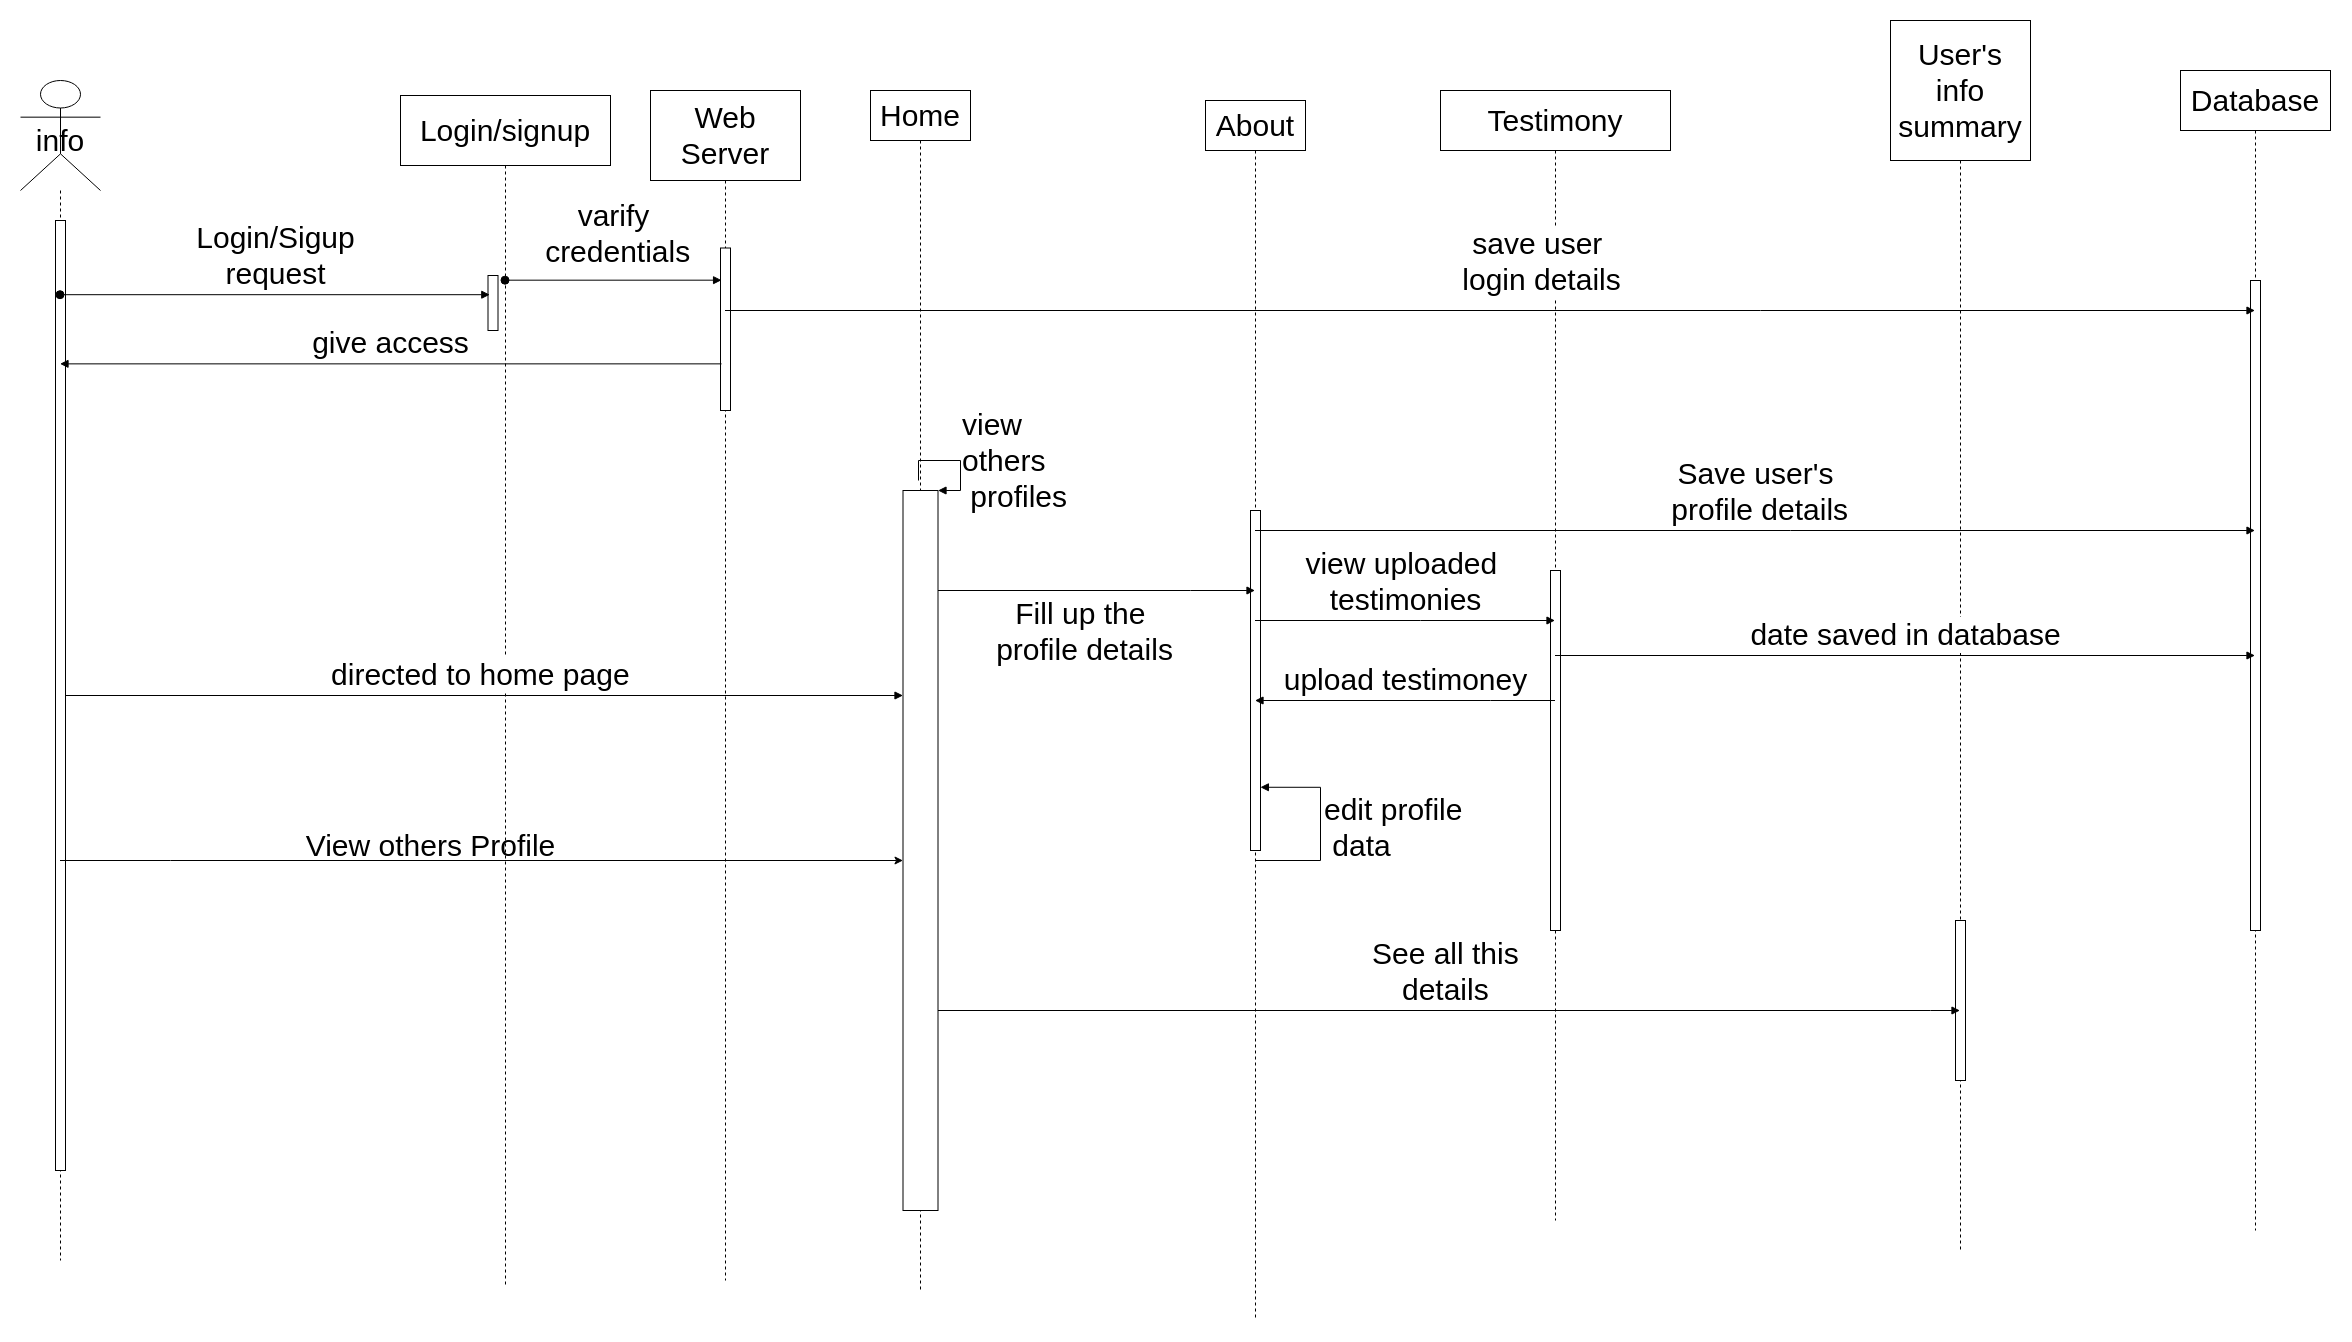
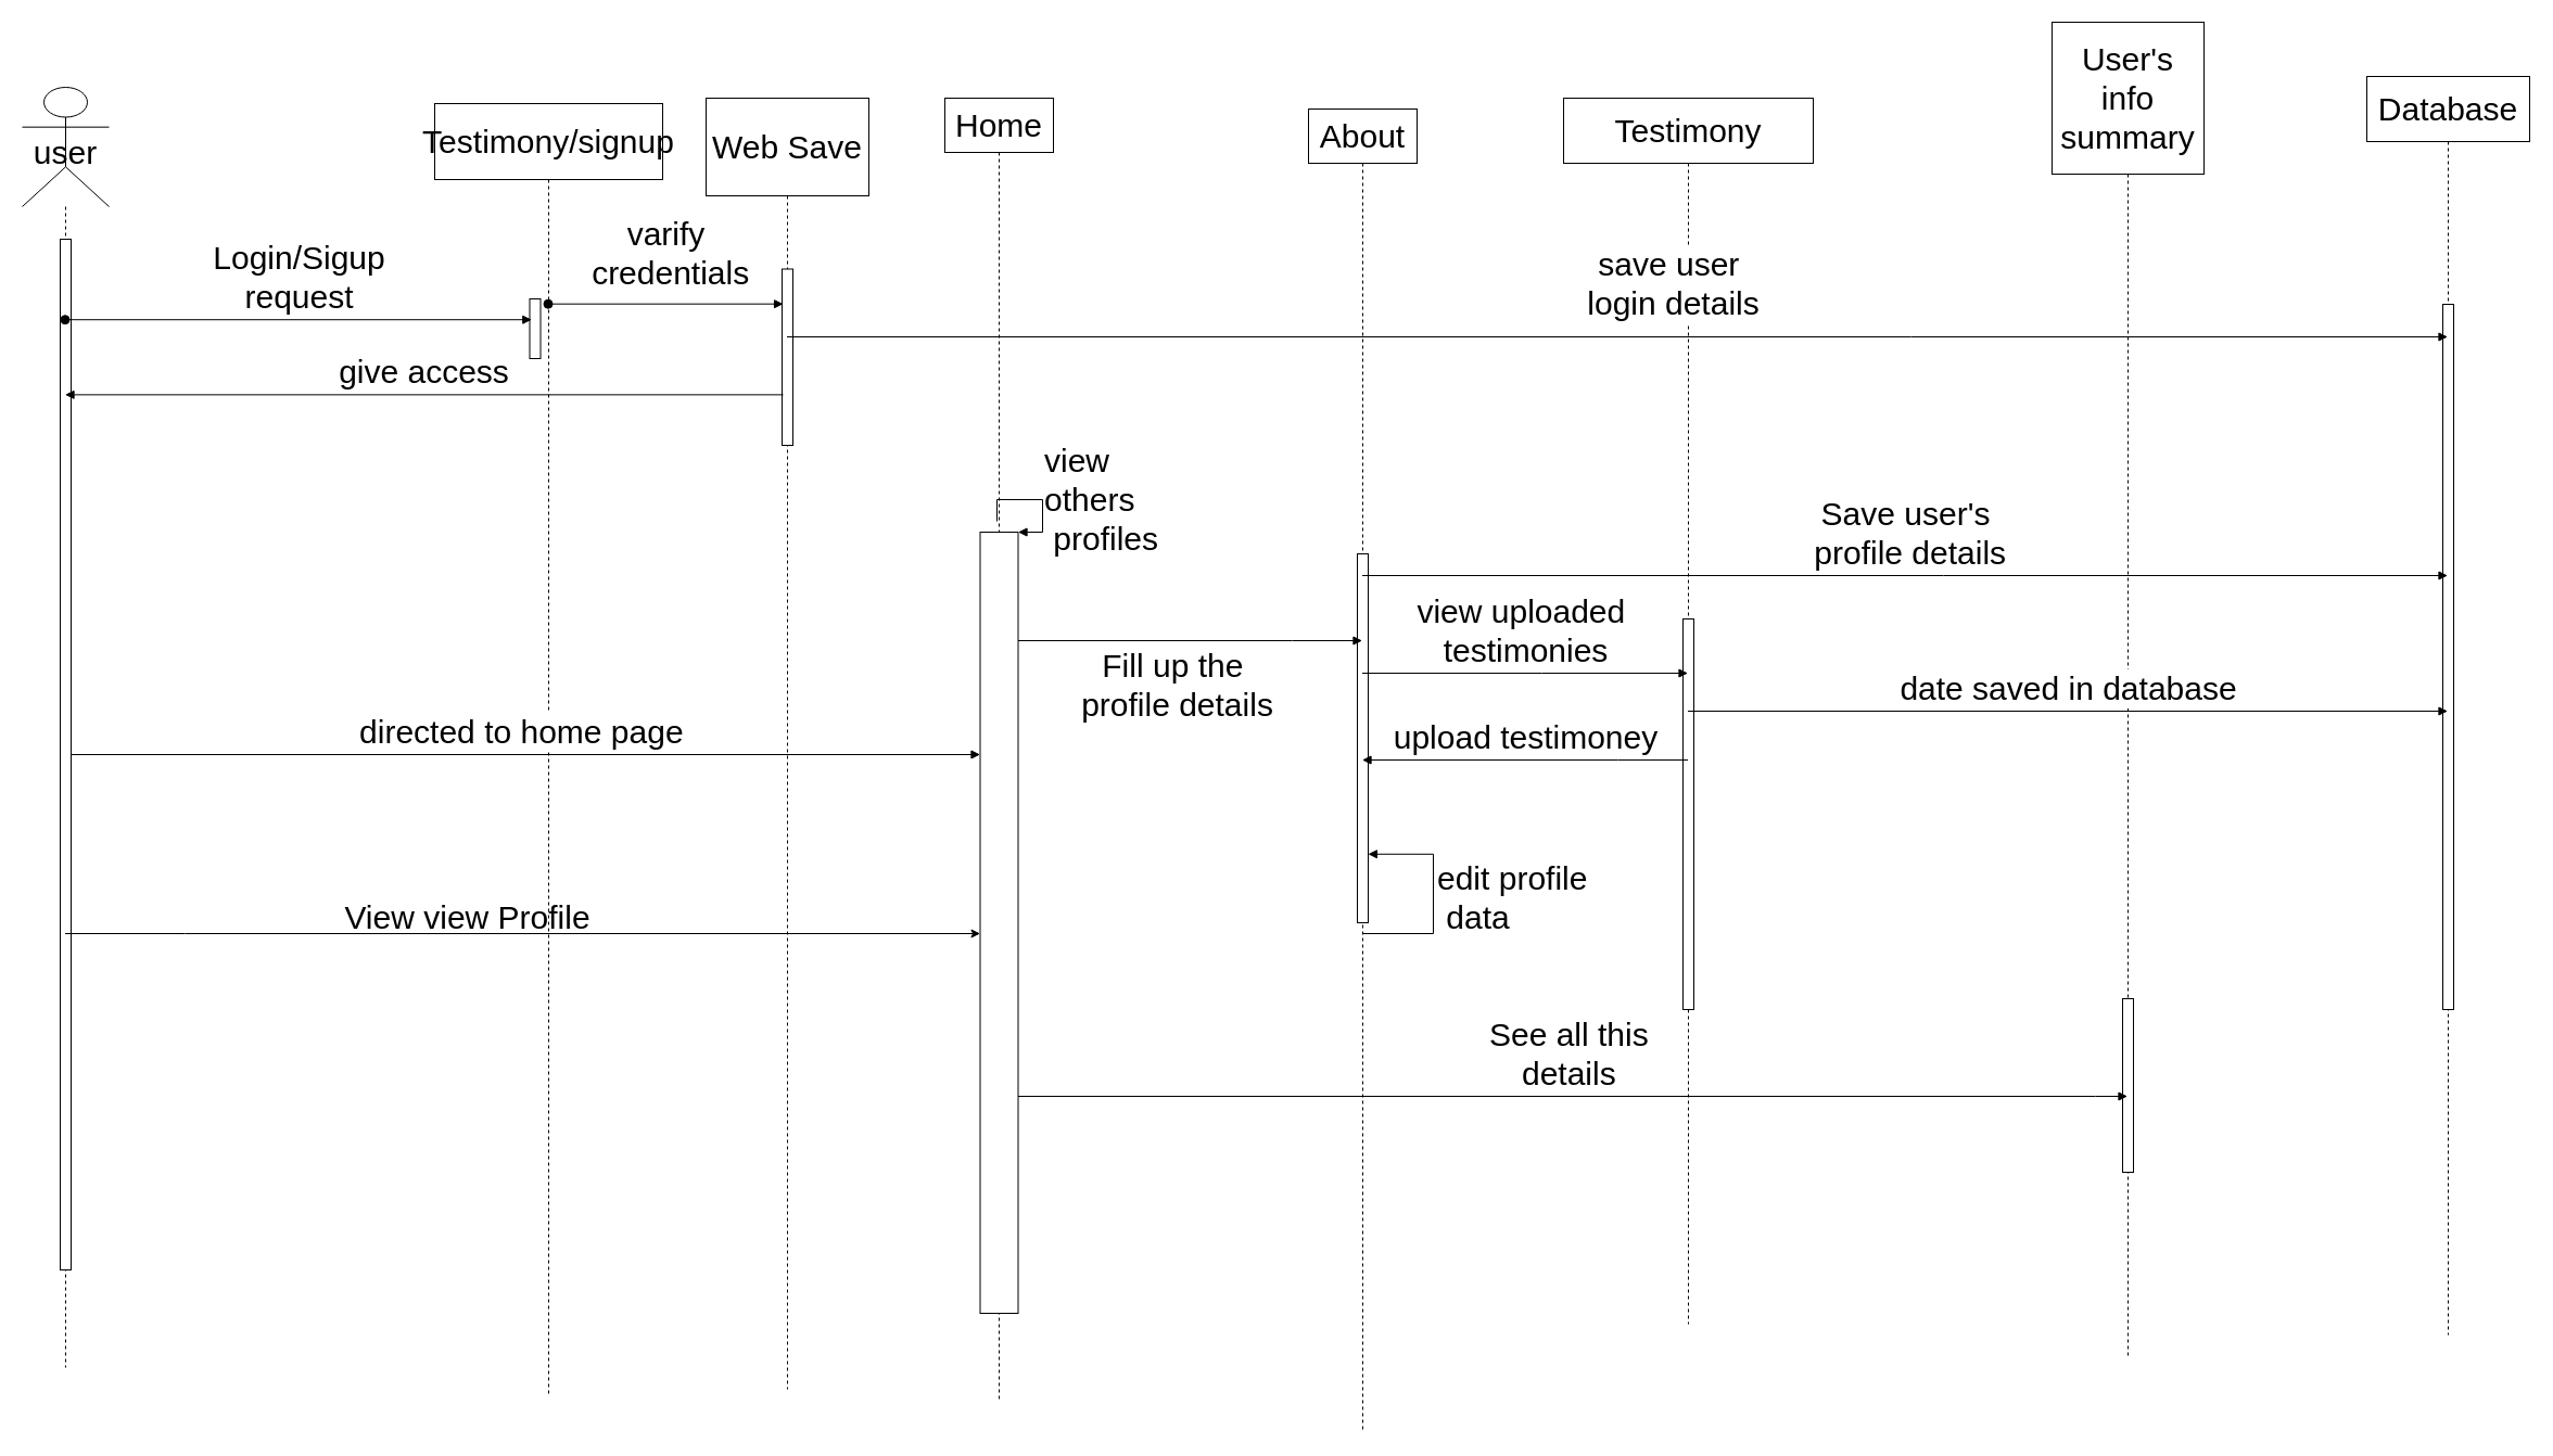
  <mxCell id="0" />
  <mxCell id="1" parent="0" />
- <mxCell id="2" value="Login/signup" style="shape=umlLifeline;perimeter=lifelinePerimeter;whiteSpace=wrap;html=1;container=1;collapsible=0;recursiveResize=0;outlineConnect=0;fontSize=30;size=70;" parent="1" vertex="1"><mxGeometry x="400" y="95" width="210" height="1190" as="geometry" /></mxCell>
+ <mxCell id="2" value="Testimony/signup" style="shape=umlLifeline;perimeter=lifelinePerimeter;whiteSpace=wrap;html=1;container=1;collapsible=0;recursiveResize=0;outlineConnect=0;fontSize=30;size=70;" parent="1" vertex="1"><mxGeometry x="400" y="95" width="210" height="1190" as="geometry" /></mxCell>
  <mxCell id="3" value="" style="html=1;points=[];perimeter=orthogonalPerimeter;fontSize=30;" parent="2" vertex="1"><mxGeometry x="87.5" y="180" width="10" height="55" as="geometry" /></mxCell>
- <mxCell id="4" value="&lt;font style=&quot;font-size: 30px;&quot;&gt;View others Profile&lt;/font&gt;" style="text;html=1;align=center;verticalAlign=middle;resizable=0;points=[];autosize=1;strokeColor=none;fillColor=none;fontSize=30;fontFamily=Helvetica;" vertex="1" parent="2"><mxGeometry x="-105" y="730" width="270" height="40" as="geometry" /></mxCell>
- <mxCell id="5" value="&lt;font style=&quot;font-size: 30px;&quot;&gt;info&lt;/font&gt;" style="shape=umlLifeline;participant=umlActor;perimeter=lifelinePerimeter;whiteSpace=wrap;html=1;container=1;collapsible=0;recursiveResize=0;verticalAlign=top;spacingTop=36;outlineConnect=0;size=110;" parent="1" vertex="1"><mxGeometry x="20" y="80" width="80" height="1180" as="geometry" /></mxCell>
+ <mxCell id="4" value="&lt;font style=&quot;font-size: 30px;&quot;&gt;View view Profile&lt;/font&gt;" style="text;html=1;align=center;verticalAlign=middle;resizable=0;points=[];autosize=1;strokeColor=none;fillColor=none;fontSize=30;fontFamily=Helvetica;" vertex="1" parent="2"><mxGeometry x="-105" y="730" width="270" height="40" as="geometry" /></mxCell>
+ <mxCell id="5" value="&lt;font style=&quot;font-size: 30px;&quot;&gt;user&lt;/font&gt;" style="shape=umlLifeline;participant=umlActor;perimeter=lifelinePerimeter;whiteSpace=wrap;html=1;container=1;collapsible=0;recursiveResize=0;verticalAlign=top;spacingTop=36;outlineConnect=0;size=110;" parent="1" vertex="1"><mxGeometry x="20" y="80" width="80" height="1180" as="geometry" /></mxCell>
  <mxCell id="6" value="" style="html=1;points=[];perimeter=orthogonalPerimeter;fontSize=30;" parent="5" vertex="1"><mxGeometry x="35" y="140" width="10" height="950" as="geometry" /></mxCell>
  <mxCell id="7" value="About" style="shape=umlLifeline;perimeter=lifelinePerimeter;whiteSpace=wrap;html=1;container=1;collapsible=0;recursiveResize=0;outlineConnect=0;fontSize=30;size=50;" parent="1" vertex="1"><mxGeometry x="1205" y="100" width="100" height="1220" as="geometry" /></mxCell>
  <mxCell id="8" value="" style="html=1;points=[];perimeter=orthogonalPerimeter;fontSize=30;" parent="7" vertex="1"><mxGeometry x="45" y="410" width="10" height="340" as="geometry" /></mxCell>
  <mxCell id="9" value="edit profile&lt;br&gt;&amp;nbsp;data" style="edgeStyle=orthogonalEdgeStyle;html=1;align=left;spacingLeft=2;endArrow=block;rounded=0;entryX=0.988;entryY=0.814;fontSize=30;entryDx=0;entryDy=0;entryPerimeter=0;" parent="7" source="7" target="8" edge="1"><mxGeometry relative="1" as="geometry"><mxPoint x="165" y="760" as="sourcePoint" /><Array as="points"><mxPoint x="115" y="760" /><mxPoint x="115" y="687" /></Array><mxPoint x="170" y="780" as="targetPoint" /></mxGeometry></mxCell>
  <mxCell id="10" value="Home" style="shape=umlLifeline;perimeter=lifelinePerimeter;whiteSpace=wrap;html=1;container=1;collapsible=0;recursiveResize=0;outlineConnect=0;fontSize=30;size=50;" parent="1" vertex="1"><mxGeometry x="870" y="90" width="100" height="1200" as="geometry" /></mxCell>
  <mxCell id="11" value="" style="html=1;points=[];perimeter=orthogonalPerimeter;fontSize=30;" parent="10" vertex="1"><mxGeometry x="32.5" y="400" width="35" height="720" as="geometry" /></mxCell>
  <mxCell id="12" value="view &lt;br&gt;others&lt;br&gt;&amp;nbsp;profiles&amp;nbsp;" style="edgeStyle=orthogonalEdgeStyle;html=1;align=left;spacingLeft=2;endArrow=block;rounded=0;entryX=1;entryY=0;fontSize=30;" parent="10" target="11" edge="1"><mxGeometry x="-0.134" y="-10" relative="1" as="geometry"><mxPoint x="48" y="390" as="sourcePoint" /><Array as="points"><mxPoint x="48" y="370" /><mxPoint x="90" y="370" /><mxPoint x="90" y="400" /></Array><mxPoint x="10" y="-10" as="offset" /></mxGeometry></mxCell>
  <mxCell id="13" value="Testimony" style="shape=umlLifeline;perimeter=lifelinePerimeter;whiteSpace=wrap;html=1;container=1;collapsible=0;recursiveResize=0;outlineConnect=0;fontSize=30;size=60;" parent="1" vertex="1"><mxGeometry x="1440" y="90" width="230" height="1130" as="geometry" /></mxCell>
  <mxCell id="14" value="" style="html=1;points=[];perimeter=orthogonalPerimeter;fontSize=30;" parent="13" vertex="1"><mxGeometry x="110" y="480" width="10" height="360" as="geometry" /></mxCell>
  <mxCell id="15" value="User's info&lt;br&gt;summary" style="shape=umlLifeline;perimeter=lifelinePerimeter;whiteSpace=wrap;html=1;container=1;collapsible=0;recursiveResize=0;outlineConnect=0;fontSize=30;size=140;" parent="1" vertex="1"><mxGeometry x="1890" y="20" width="140" height="1230" as="geometry" /></mxCell>
  <mxCell id="16" value="" style="html=1;points=[];perimeter=orthogonalPerimeter;fontSize=30;" parent="15" vertex="1"><mxGeometry x="65" y="900" width="10" height="160" as="geometry" /></mxCell>
  <mxCell id="17" value="Database" style="shape=umlLifeline;perimeter=lifelinePerimeter;whiteSpace=wrap;html=1;container=1;collapsible=0;recursiveResize=0;outlineConnect=0;fontSize=30;size=60;" parent="1" vertex="1"><mxGeometry x="2180" y="70" width="150" height="1160" as="geometry" /></mxCell>
  <mxCell id="18" value="" style="html=1;points=[];perimeter=orthogonalPerimeter;fontSize=30;" parent="17" vertex="1"><mxGeometry x="70" y="210" width="10" height="650" as="geometry" /></mxCell>
  <mxCell id="19" value="Login/Sigup &lt;br&gt;request" style="html=1;verticalAlign=bottom;startArrow=oval;endArrow=block;startSize=8;rounded=0;fontSize=30;entryX=0.179;entryY=0.349;entryDx=0;entryDy=0;entryPerimeter=0;" parent="1" source="5" target="3" edge="1"><mxGeometry relative="1" as="geometry"><mxPoint x="-5" y="690" as="sourcePoint" /><mxPoint x="480" y="273" as="targetPoint" /></mxGeometry></mxCell>
- <mxCell id="20" value="Web Server" style="shape=umlLifeline;perimeter=lifelinePerimeter;whiteSpace=wrap;html=1;container=1;collapsible=0;recursiveResize=0;outlineConnect=0;fontSize=30;size=90;" parent="1" vertex="1"><mxGeometry x="650" y="90" width="150" height="1190" as="geometry" /></mxCell>
+ <mxCell id="20" value="Web Save" style="shape=umlLifeline;perimeter=lifelinePerimeter;whiteSpace=wrap;html=1;container=1;collapsible=0;recursiveResize=0;outlineConnect=0;fontSize=30;size=90;" parent="1" vertex="1"><mxGeometry x="650" y="90" width="150" height="1190" as="geometry" /></mxCell>
  <mxCell id="21" value="" style="html=1;points=[];perimeter=orthogonalPerimeter;fontSize=30;" parent="20" vertex="1"><mxGeometry x="70" y="157.5" width="10" height="162.5" as="geometry" /></mxCell>
  <mxCell id="22" value="varify&lt;br&gt;&amp;nbsp;credentials&lt;br&gt;&lt;ol style=&quot;margin: 0px; padding: 0px 0px 0px 20px; display: flex; flex-direction: column; color: rgb(32, 33, 36); font-family: arial, sans-serif; font-size: medium; text-align: start;&quot; class=&quot;eQJLDd&quot;&gt;&lt;li style=&quot;margin: 0px; padding: 0px; list-style: none;&quot;&gt;&lt;div data-mh=&quot;9999px&quot; class=&quot;vmod&quot;&gt;&lt;div style=&quot;padding-top: 8px;&quot; class=&quot;thODed&quot;&gt;&lt;div style=&quot;font-size: 14px; line-height: 16px;&quot; data-topic=&quot;&quot; class=&quot;LTKOO sY7ric&quot;&gt;&lt;div style=&quot;margin-left: 20px;&quot;&gt;&lt;div style=&quot;line-height: 16px;&quot; class=&quot;LTKOO sY7ric&quot;&gt;&lt;/div&gt;&lt;/div&gt;&lt;/div&gt;&lt;/div&gt;&lt;/div&gt;&lt;/li&gt;&lt;/ol&gt;" style="html=1;verticalAlign=bottom;startArrow=oval;startFill=1;endArrow=block;startSize=8;rounded=0;fontSize=30;entryX=0.106;entryY=0.198;entryDx=0;entryDy=0;entryPerimeter=0;" parent="1" source="2" target="21" edge="1"><mxGeometry width="60" relative="1" as="geometry"><mxPoint x="570" y="260" as="sourcePoint" /><mxPoint x="630" y="260" as="targetPoint" /></mxGeometry></mxCell>
  <mxCell id="23" value="give access" style="html=1;verticalAlign=bottom;endArrow=block;rounded=0;fontSize=30;exitX=0.106;exitY=0.713;exitDx=0;exitDy=0;exitPerimeter=0;" parent="1" source="21" target="5" edge="1"><mxGeometry width="80" relative="1" as="geometry"><mxPoint x="600" y="380" as="sourcePoint" /><mxPoint x="680" y="380" as="targetPoint" /></mxGeometry></mxCell>
  <mxCell id="24" value="directed to home page&amp;nbsp;" style="html=1;verticalAlign=bottom;endArrow=block;rounded=0;fontSize=30;" parent="1" source="6" target="11" edge="1"><mxGeometry width="80" relative="1" as="geometry"><mxPoint x="290" y="570" as="sourcePoint" /><mxPoint x="900" y="520" as="targetPoint" /></mxGeometry></mxCell>
  <mxCell id="25" value="Fill up the&amp;nbsp;&lt;br&gt;profile details" style="html=1;verticalAlign=bottom;endArrow=block;rounded=0;fontSize=30;" parent="1" source="11" target="7" edge="1"><mxGeometry x="-0.078" y="-80" width="80" relative="1" as="geometry"><mxPoint x="1000" y="570" as="sourcePoint" /><mxPoint x="1080" y="570" as="targetPoint" /><Array as="points"><mxPoint x="1190" y="590" /></Array><mxPoint as="offset" /></mxGeometry></mxCell>
  <mxCell id="26" value="save user&amp;nbsp;&lt;br&gt;login details" style="html=1;verticalAlign=bottom;endArrow=block;rounded=0;fontSize=30;" parent="1" source="20" target="17" edge="1"><mxGeometry x="0.067" y="10" width="80" relative="1" as="geometry"><mxPoint x="1020" y="290" as="sourcePoint" /><mxPoint x="1100" y="290" as="targetPoint" /><Array as="points"><mxPoint x="1760" y="310" /></Array><mxPoint as="offset" /></mxGeometry></mxCell>
  <mxCell id="27" value="Save user's&lt;br&gt;&amp;nbsp;profile details" style="html=1;verticalAlign=bottom;endArrow=block;rounded=0;fontSize=30;" parent="1" source="7" target="17" edge="1"><mxGeometry width="80" relative="1" as="geometry"><mxPoint x="1530" y="530" as="sourcePoint" /><mxPoint x="1610" y="530" as="targetPoint" /><Array as="points"><mxPoint x="1790" y="530" /></Array></mxGeometry></mxCell>
  <mxCell id="28" value="view uploaded&amp;nbsp;&lt;br&gt;testimonies" style="html=1;verticalAlign=bottom;endArrow=block;rounded=0;fontSize=30;" parent="1" source="7" target="13" edge="1"><mxGeometry width="80" relative="1" as="geometry"><mxPoint x="1350" y="620" as="sourcePoint" /><mxPoint x="1430" y="620" as="targetPoint" /><Array as="points"><mxPoint x="1420" y="620" /></Array></mxGeometry></mxCell>
  <mxCell id="29" value="upload testimoney" style="html=1;verticalAlign=bottom;endArrow=block;rounded=0;fontSize=30;" parent="1" source="13" target="7" edge="1"><mxGeometry width="80" relative="1" as="geometry"><mxPoint x="1350" y="680" as="sourcePoint" /><mxPoint x="1430" y="680" as="targetPoint" /><Array as="points"><mxPoint x="1490" y="700" /></Array></mxGeometry></mxCell>
  <mxCell id="30" value="date saved in database" style="html=1;verticalAlign=bottom;endArrow=block;rounded=0;fontSize=30;" parent="1" source="13" target="17" edge="1"><mxGeometry width="80" relative="1" as="geometry"><mxPoint x="1770" y="740" as="sourcePoint" /><mxPoint x="1850" y="740" as="targetPoint" /></mxGeometry></mxCell>
  <mxCell id="31" value="See all this&amp;nbsp;&lt;br&gt;details&amp;nbsp;" style="html=1;verticalAlign=bottom;endArrow=block;rounded=0;fontSize=30;" parent="1" source="11" target="15" edge="1"><mxGeometry width="80" relative="1" as="geometry"><mxPoint x="1310" y="1030" as="sourcePoint" /><mxPoint x="1390" y="1030" as="targetPoint" /><Array as="points"><mxPoint x="1930" y="1010" /></Array></mxGeometry></mxCell>
  <mxCell id="32" value="" style="endArrow=classic;html=1;rounded=0;fontFamily=Georgia;fontSize=30;" edge="1" parent="1" source="5" target="11"><mxGeometry width="50" height="50" relative="1" as="geometry"><mxPoint x="340" y="840" as="sourcePoint" /><mxPoint x="390" y="790" as="targetPoint" /><Array as="points"><mxPoint x="170" y="860" /></Array></mxGeometry></mxCell>
